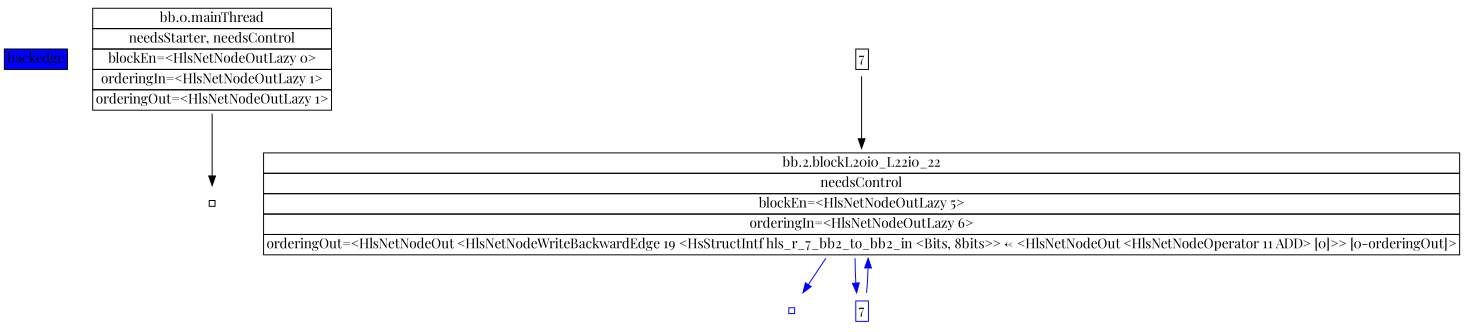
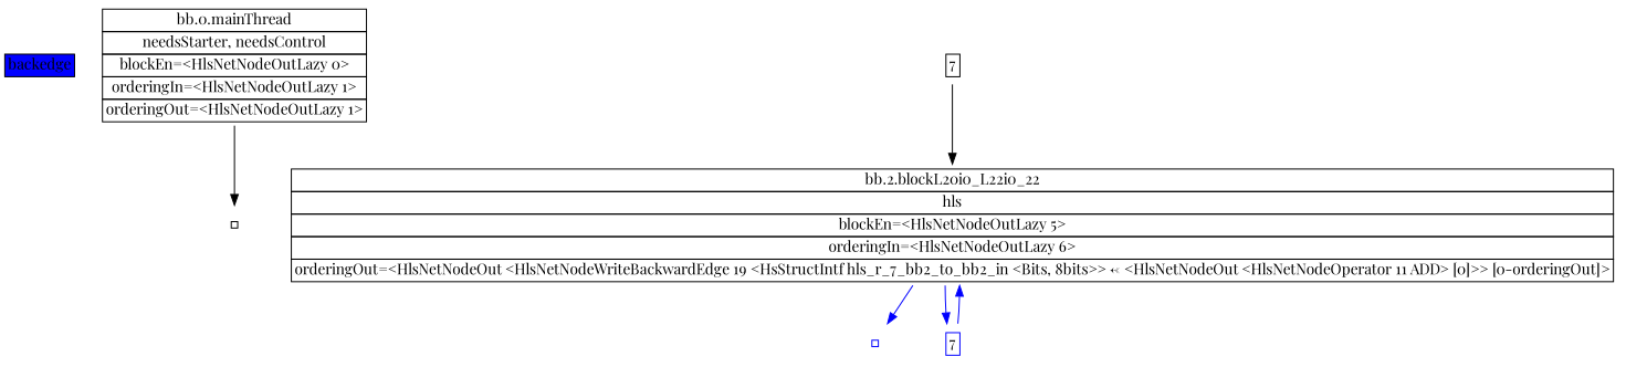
  digraph {
    fontname="Playfair Display"
    node [fontname="Playfair Display" shape=plaintext style=filled fillcolor=white]
    edge [fontname="Playfair Display" color=blue]
    n1 [label=< <table border="0" cellborder="1" cellspacing="0">   <tr><td bgcolor="blue">backedge</td></tr> </table>> shape=plain fillcolor=""]
    n2 [label=< <table border="0" cellborder="1" cellspacing="0">             <tr><td>bb.0.mainThread</td></tr>             <tr><td>needsStarter, needsControl</td></tr>             <tr><td>blockEn=&lt;HlsNetNodeOutLazy 0&gt;</td></tr>             <tr><td>orderingIn=&lt;HlsNetNodeOutLazy 1&gt;</td></tr>             <tr><td>orderingOut=&lt;HlsNetNodeOutLazy 1&gt;</td></tr>         </table> >]
    n3 [label=< <table border="0" cellborder="1" cellspacing="0">             <tr><td></td></tr>         </table> >]
    n4 [label=< <table border="0" cellborder="1" cellspacing="0">             <tr><td>7</td></tr>         </table> >]
-   n5 [label=< <table border="0" cellborder="1" cellspacing="0">             <tr><td>bb.2.blockL20i0_L22i0_22</td></tr>             <tr><td>needsControl</td></tr>             <tr><td>blockEn=&lt;HlsNetNodeOutLazy 5&gt;</td></tr>             <tr><td>orderingIn=&lt;HlsNetNodeOutLazy 6&gt;</td></tr>             <tr><td>orderingOut=&lt;HlsNetNodeOut &lt;HlsNetNodeWriteBackwardEdge 19 &lt;HsStructIntf hls_r_7_bb2_to_bb2_in &lt;Bits, 8bits&gt;&gt; &lt;- &lt;HlsNetNodeOut &lt;HlsNetNodeOperator 11 ADD&gt; [0]&gt;&gt; [0-orderingOut]&gt;</td></tr>         </table> >]
+   n5 [label=< <table border="0" cellborder="1" cellspacing="0">             <tr><td>bb.2.blockL20i0_L22i0_22</td></tr>             <tr><td>hls</td></tr>             <tr><td>blockEn=&lt;HlsNetNodeOutLazy 5&gt;</td></tr>             <tr><td>orderingIn=&lt;HlsNetNodeOutLazy 6&gt;</td></tr>             <tr><td>orderingOut=&lt;HlsNetNodeOut &lt;HlsNetNodeWriteBackwardEdge 19 &lt;HsStructIntf hls_r_7_bb2_to_bb2_in &lt;Bits, 8bits&gt;&gt; &lt;- &lt;HlsNetNodeOut &lt;HlsNetNodeOperator 11 ADD&gt; [0]&gt;&gt; [0-orderingOut]&gt;</td></tr>         </table> >]
    n6 [color=blue label=< <table border="0" cellborder="1" cellspacing="0">             <tr><td></td></tr>         </table> >]
    n7 [color=blue label=< <table border="0" cellborder="1" cellspacing="0">             <tr><td>7</td></tr>         </table> >]
    n2 -> n3 [color=""]
    n4 -> n5 [color=""]
    n5 -> n6
    n5 -> n7
    n7 -> n5
  }
